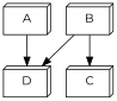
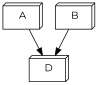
  digraph {
    fontname=Montserrat
    node [fontname=Montserrat shape=box3d]
    edge [fontname=Montserrat]
    n1 [label=A]
    n2 [label=D]
    n3 [label=B]
-   n4 [label=C]
    n1 -> n2
    n3 -> n2
-   n3 -> n4
  }
